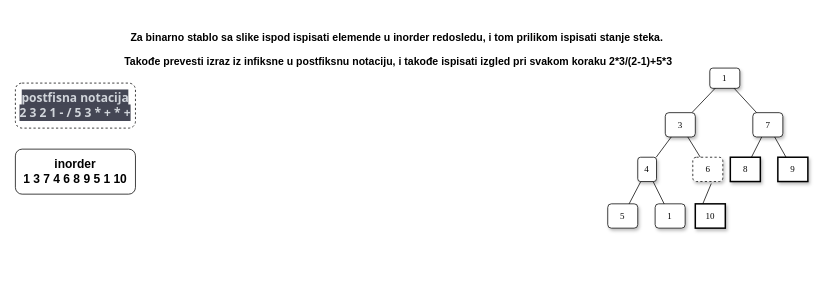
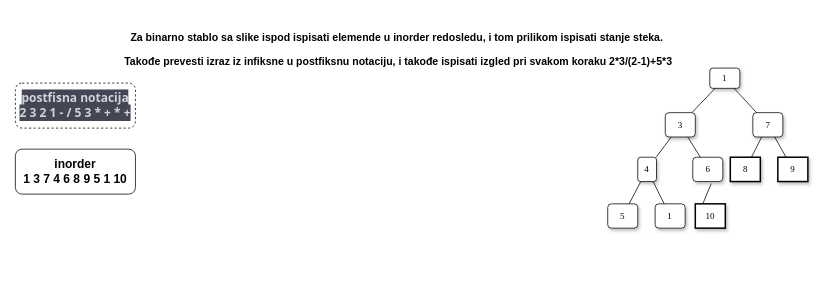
  <mxCell id="0" />
  <mxCell id="1" parent="0" />
  <mxCell id="2" value="&lt;h3&gt;Za binarno stablo sa slike ispod ispisati elemende u inorder redosledu, i tom prilikom ispisati stanje steka.&amp;nbsp;&lt;/h3&gt;&lt;h3&gt;Takođe prevesti izraz iz infiksne u postfiksnu notaciju, i takođe ispisati izgled pri svakom koraku 2*3/(2-1)+5*3&lt;/h3&gt;" style="text;html=1;align=center;verticalAlign=middle;resizable=0;points=[];autosize=1;strokeColor=none;fillColor=none;" parent="1" vertex="1"><mxGeometry x="155" width="750" height="90" as="geometry" y="20" /></mxCell>
  <mxCell id="3" value="" style="group" parent="1" vertex="1" connectable="0"><mxGeometry x="766" y="90" width="310" height="270" as="geometry" /></mxCell>
  <mxCell id="4" value="1" style="whiteSpace=wrap;html=1;rounded=1;shadow=1;labelBackgroundColor=none;strokeWidth=1;fontFamily=Verdana;fontSize=12;align=center;" parent="3" vertex="1"><mxGeometry x="179.326" width="40.0" height="27" as="geometry" /></mxCell>
  <mxCell id="5" value="3" style="whiteSpace=wrap;html=1;rounded=1;shadow=1;labelBackgroundColor=none;strokeWidth=1;fontFamily=Verdana;fontSize=12;align=center;" parent="3" vertex="1"><mxGeometry x="120.0" y="59.4" width="40.0" height="32.4" as="geometry" /></mxCell>
  <mxCell id="6" value="&lt;span&gt;7&lt;/span&gt;" style="whiteSpace=wrap;html=1;rounded=1;shadow=1;labelBackgroundColor=none;strokeWidth=1;fontFamily=Verdana;fontSize=12;align=center;" parent="3" vertex="1"><mxGeometry x="236.667" y="59.4" width="40.0" height="32.4" as="geometry" /></mxCell>
  <mxCell id="7" value="" style="rounded=0;html=1;labelBackgroundColor=none;startArrow=none;startFill=0;startSize=5;endArrow=none;endFill=0;endSize=5;jettySize=auto;orthogonalLoop=1;strokeWidth=1;fontFamily=Verdana;fontSize=12" parent="3" source="4" target="6" edge="1"><mxGeometry x="-0.3" y="13" relative="1" as="geometry"><mxPoint as="offset" /></mxGeometry></mxCell>
  <mxCell id="8" value="" style="rounded=0;html=1;labelBackgroundColor=none;startArrow=none;startFill=0;startSize=5;endArrow=none;endFill=0;endSize=5;jettySize=auto;orthogonalLoop=1;strokeWidth=1;fontFamily=Verdana;fontSize=12" parent="3" source="4" target="5" edge="1"><mxGeometry x="-0.228" y="-18" relative="1" as="geometry"><mxPoint x="1" as="offset" /></mxGeometry></mxCell>
  <mxCell id="9" value="&lt;span&gt;4&lt;/span&gt;" style="whiteSpace=wrap;html=1;rounded=1;shadow=1;labelBackgroundColor=none;strokeWidth=1;fontFamily=Verdana;fontSize=12;align=center;" parent="3" vertex="1"><mxGeometry x="83.333" y="118.8" width="25" height="32.4" as="geometry" /></mxCell>
- <mxCell id="10" value="&lt;span&gt;6&lt;/span&gt;" style="whiteSpace=wrap;html=1;rounded=1;shadow=1;labelBackgroundColor=none;strokeWidth=1;fontFamily=Verdana;fontSize=12;align=center;dashed=1;" parent="3" vertex="1"><mxGeometry x="156.667" y="118.8" width="40.0" height="32.4" as="geometry" /></mxCell>
+ <mxCell id="10" value="&lt;span&gt;6&lt;/span&gt;" style="whiteSpace=wrap;html=1;rounded=1;shadow=1;labelBackgroundColor=none;strokeWidth=1;fontFamily=Verdana;fontSize=12;align=center;" parent="3" vertex="1"><mxGeometry x="156.667" y="118.8" width="40.0" height="32.4" as="geometry" /></mxCell>
  <mxCell id="11" value="&lt;span&gt;8&lt;/span&gt;" style="whiteSpace=wrap;html=1;rounded=0;shadow=1;labelBackgroundColor=none;strokeWidth=2;fontFamily=Verdana;fontSize=12;align=center;" parent="3" vertex="1"><mxGeometry x="206.667" y="118.8" width="40.0" height="32.4" as="geometry" /></mxCell>
  <mxCell id="12" value="&lt;span&gt;9&lt;/span&gt;" style="whiteSpace=wrap;html=1;rounded=0;shadow=1;labelBackgroundColor=none;strokeWidth=2;fontFamily=Verdana;fontSize=12;align=center;" parent="3" vertex="1"><mxGeometry x="270.0" y="118.8" width="40.0" height="32.4" as="geometry" /></mxCell>
  <mxCell id="13" value="&lt;span&gt;5&lt;/span&gt;" style="whiteSpace=wrap;html=1;rounded=1;shadow=1;labelBackgroundColor=none;strokeWidth=1;fontFamily=Verdana;fontSize=12;align=center;" parent="3" vertex="1"><mxGeometry x="43.33" y="180.9" width="40.0" height="32.4" as="geometry" /></mxCell>
  <mxCell id="14" value="&lt;span&gt;1&lt;/span&gt;" style="whiteSpace=wrap;html=1;rounded=1;shadow=1;labelBackgroundColor=none;strokeWidth=1;fontFamily=Verdana;fontSize=12;align=center;" parent="3" vertex="1"><mxGeometry x="106.48" y="180.9" width="40.0" height="32.4" as="geometry" /></mxCell>
  <mxCell id="15" value="" style="rounded=0;html=1;labelBackgroundColor=none;startArrow=none;startFill=0;startSize=5;endArrow=none;endFill=0;endSize=5;jettySize=auto;orthogonalLoop=1;strokeWidth=1;fontFamily=Verdana;fontSize=12" parent="3" source="5" target="9" edge="1"><mxGeometry x="-0.2" y="-14" relative="1" as="geometry"><mxPoint as="offset" /></mxGeometry></mxCell>
  <mxCell id="16" value="" style="rounded=0;html=1;labelBackgroundColor=none;startArrow=none;startFill=0;startSize=5;endArrow=none;endFill=0;endSize=5;jettySize=auto;orthogonalLoop=1;strokeWidth=1;fontFamily=Verdana;fontSize=12" parent="3" source="5" target="10" edge="1"><mxGeometry x="-0.2" y="14" relative="1" as="geometry"><mxPoint as="offset" /></mxGeometry></mxCell>
  <mxCell id="17" value="" style="rounded=0;html=1;labelBackgroundColor=none;startArrow=none;startFill=0;startSize=5;endArrow=none;endFill=0;endSize=5;jettySize=auto;orthogonalLoop=1;strokeWidth=1;fontFamily=Verdana;fontSize=12" parent="3" source="6" target="11" edge="1"><mxGeometry x="-0.261" y="-13" relative="1" as="geometry"><mxPoint as="offset" /></mxGeometry></mxCell>
  <mxCell id="18" value="" style="rounded=0;html=1;labelBackgroundColor=none;startArrow=none;startFill=0;startSize=5;endArrow=none;endFill=0;endSize=5;jettySize=auto;orthogonalLoop=1;strokeWidth=1;fontFamily=Verdana;fontSize=12" parent="3" source="6" target="12" edge="1"><mxGeometry x="-0.129" y="17" relative="1" as="geometry"><mxPoint as="offset" /></mxGeometry></mxCell>
  <mxCell id="19" value="" style="rounded=0;html=1;labelBackgroundColor=none;startArrow=none;startFill=0;startSize=5;endArrow=none;endFill=0;endSize=5;jettySize=auto;orthogonalLoop=1;strokeWidth=1;fontFamily=Verdana;fontSize=12" parent="3" source="9" target="13" edge="1"><mxGeometry x="-0.217" y="-14" relative="1" as="geometry"><mxPoint as="offset" /></mxGeometry></mxCell>
  <mxCell id="20" value="" style="rounded=0;html=1;labelBackgroundColor=none;startArrow=none;startFill=0;startSize=5;endArrow=none;endFill=0;endSize=5;jettySize=auto;orthogonalLoop=1;strokeWidth=1;fontFamily=Verdana;fontSize=12" parent="3" source="9" target="14" edge="1"><mxGeometry x="-0.037" y="9" relative="1" as="geometry"><mxPoint as="offset" /></mxGeometry></mxCell>
  <mxCell id="21" value="&lt;span&gt;10&lt;/span&gt;" style="whiteSpace=wrap;html=1;rounded=0;shadow=1;labelBackgroundColor=none;strokeWidth=2;fontFamily=Verdana;fontSize=12;align=center;" parent="3" vertex="1"><mxGeometry x="159.999" y="180.9" width="40.0" height="32.4" as="geometry" /></mxCell>
  <mxCell id="22" value="" style="rounded=0;html=1;labelBackgroundColor=none;startArrow=none;startFill=0;startSize=5;endArrow=none;endFill=0;endSize=5;jettySize=auto;orthogonalLoop=1;strokeWidth=1;fontFamily=Verdana;fontSize=12;exitX=0.615;exitY=1.083;exitDx=0;exitDy=0;exitPerimeter=0;entryX=0.25;entryY=0;entryDx=0;entryDy=0;" parent="3" source="10" target="21" edge="1"><mxGeometry x="-0.228" y="13" relative="1" as="geometry"><mxPoint as="offset" /></mxGeometry></mxCell>
  <mxCell id="23" value="&lt;span style=&quot;color: rgb(209, 213, 219); font-family: Söhne, ui-sans-serif, system-ui, -apple-system, &amp;quot;Segoe UI&amp;quot;, Roboto, Ubuntu, Cantarell, &amp;quot;Noto Sans&amp;quot;, sans-serif, &amp;quot;Helvetica Neue&amp;quot;, Arial, &amp;quot;Apple Color Emoji&amp;quot;, &amp;quot;Segoe UI Emoji&amp;quot;, &amp;quot;Segoe UI Symbol&amp;quot;, &amp;quot;Noto Color Emoji&amp;quot;; font-size: 16px; text-align: start; background-color: rgb(68, 70, 84);&quot;&gt;&lt;b&gt;postfisna notacija&lt;br&gt;2 3 2 1 - / 5 3 * + * +&lt;/b&gt;&lt;/span&gt;" style="rounded=1;whiteSpace=wrap;html=1;dashed=1;" vertex="1" parent="1"><mxGeometry x="20" y="110" width="160" height="60" as="geometry" /></mxCell>
  <mxCell id="24" value="&lt;font size=&quot;3&quot;&gt;&lt;b&gt;inorder&lt;br&gt;1 3 7 4 6 8 9 5 1 10&lt;/b&gt;&lt;/font&gt;" style="rounded=1;whiteSpace=wrap;html=1;" vertex="1" parent="1"><mxGeometry x="20" y="198" width="160" height="60" as="geometry" /></mxCell>
